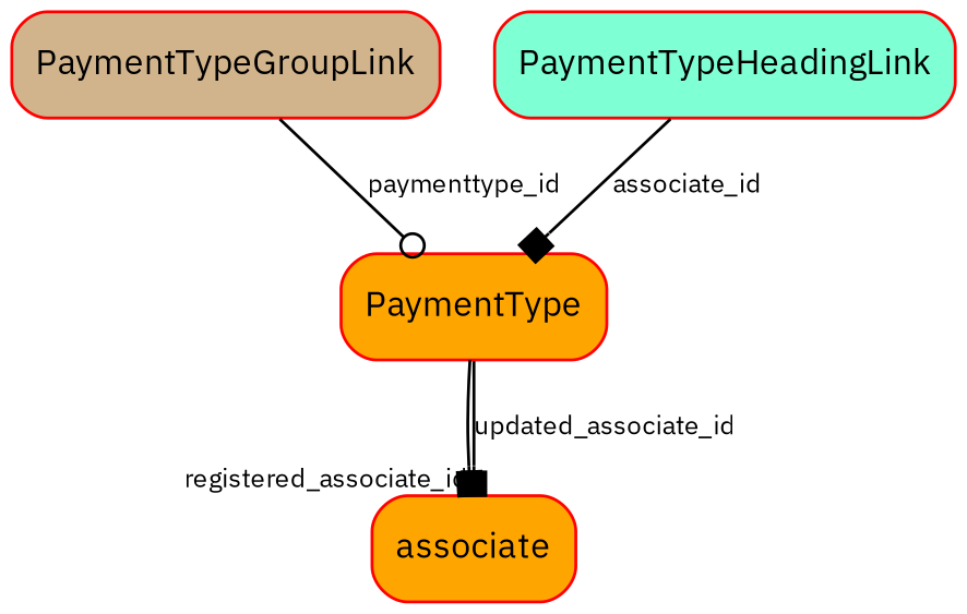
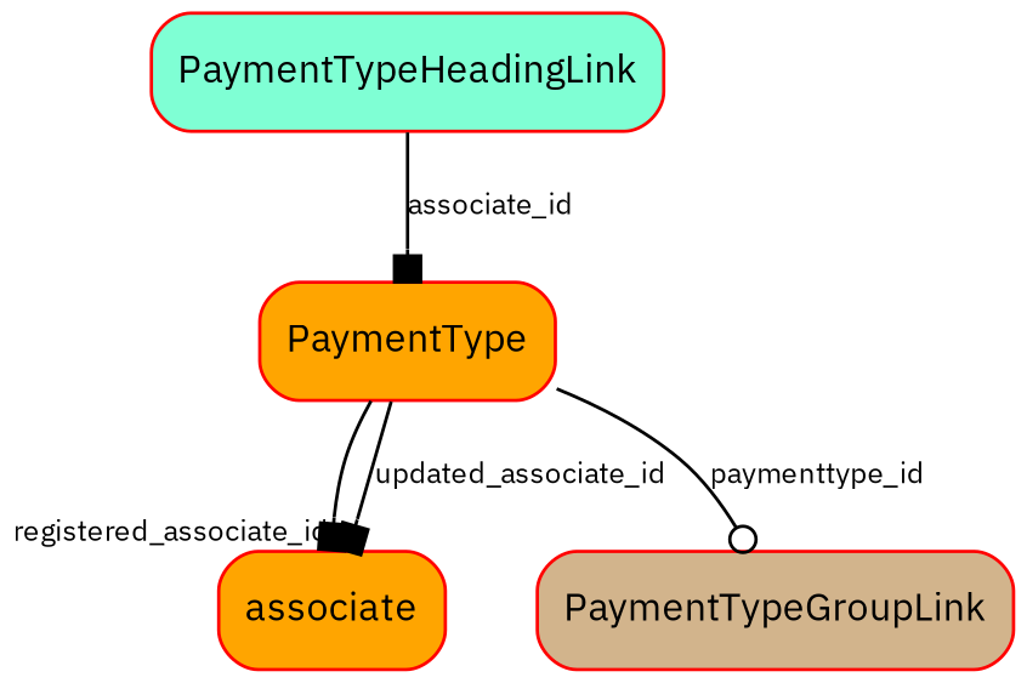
  digraph {
    fontname="IBM Plex Sans"
    node [color=red fillcolor=orange fontname="IBM Plex Sans" fontsize=12 shape=box style="rounded, filled,filled"]
    edge [arrowhead=box fontname="IBM Plex Sans" fontsize=9]
    PaymentType
    associate
    PaymentTypeGroupLink [fillcolor=tan]
    PaymentTypeHeadingLink [fillcolor=aquamarine]
    PaymentType -> associate [headlabel=registered_associate_id]
    PaymentType -> associate [label=updated_associate_id]
-   PaymentTypeGroupLink -> PaymentType [arrowhead=odot label=paymenttype_id]
+   PaymentType -> PaymentTypeGroupLink [arrowhead=odot label=paymenttype_id]
    PaymentTypeHeadingLink -> PaymentType [label=associate_id]
  }
